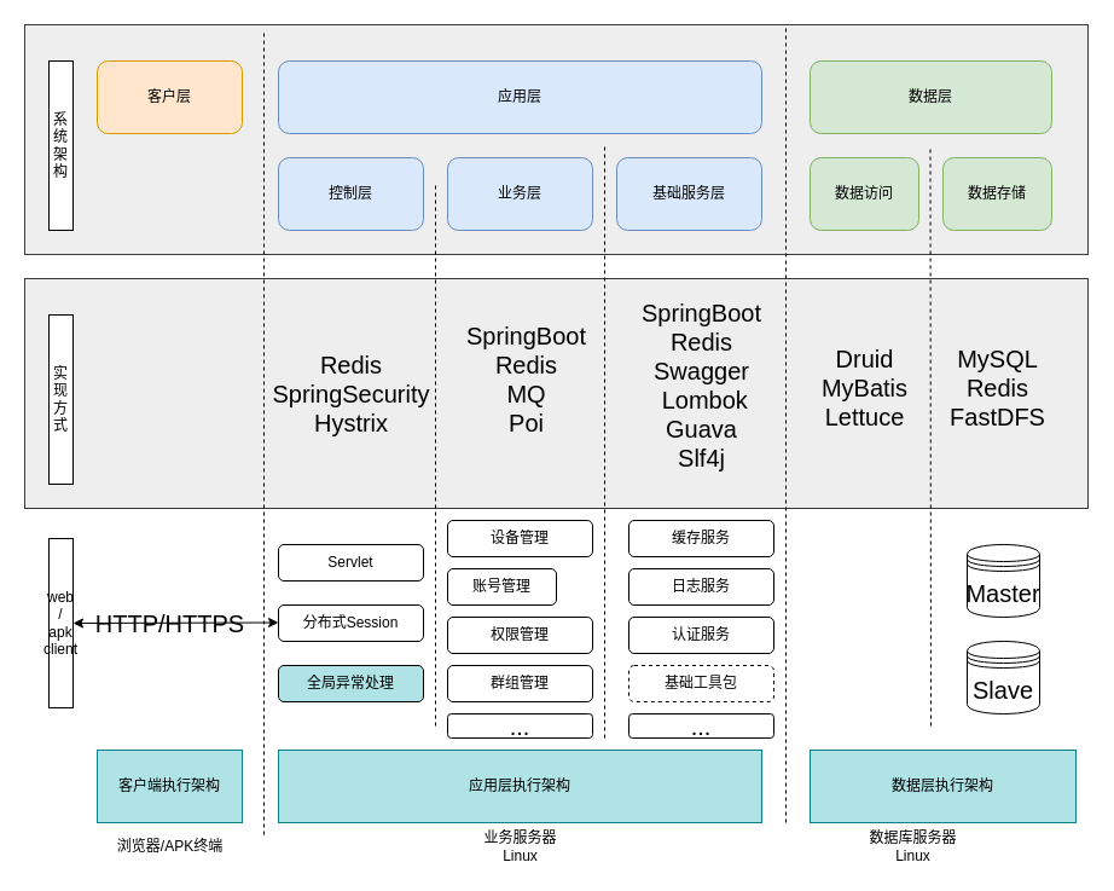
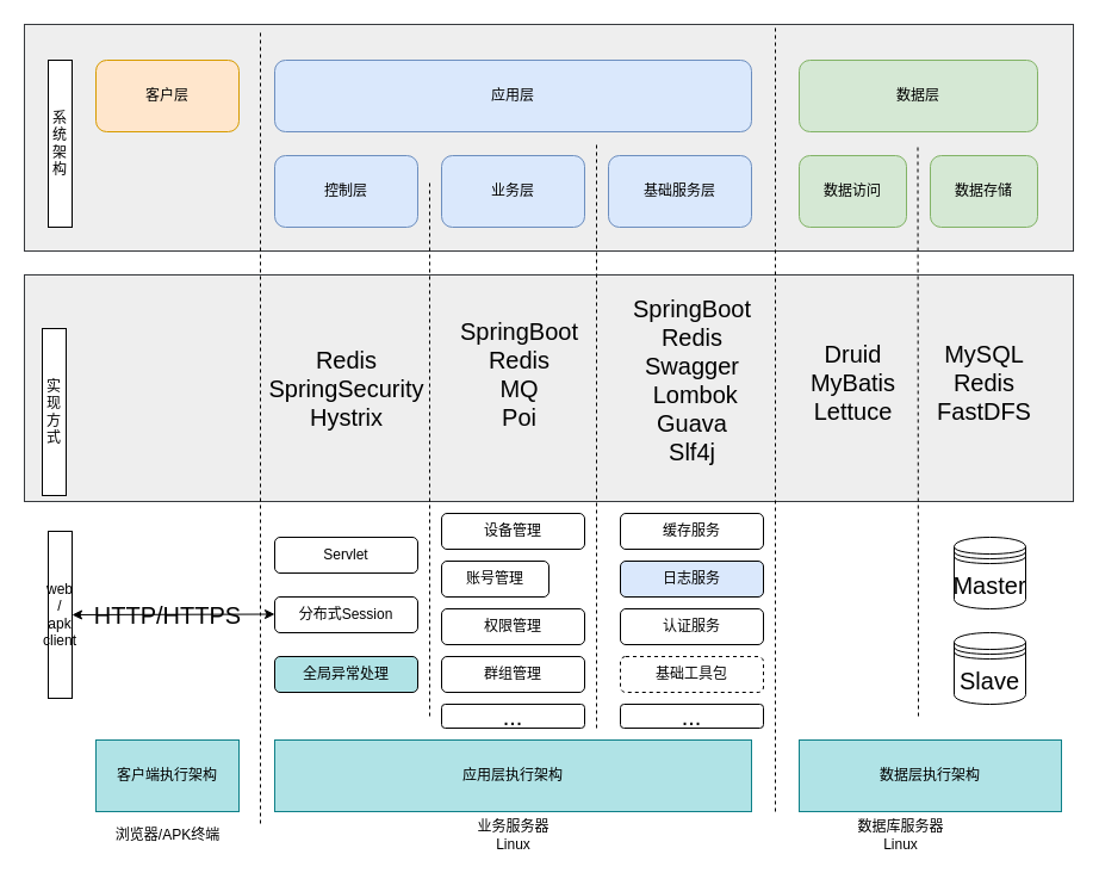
  <mxCell id="0" />
  <mxCell id="1" parent="0" />
  <mxCell id="2" value="" style="rounded=0;whiteSpace=wrap;html=1;fillColor=#eeeeee;strokeColor=#36393d;" parent="1" vertex="1"><mxGeometry x="20" y="230" width="880" height="190" as="geometry" /></mxCell>
  <mxCell id="3" value="" style="rounded=0;whiteSpace=wrap;html=1;fillColor=#eeeeee;strokeColor=#36393d;" parent="1" vertex="1"><mxGeometry x="20" y="20" width="880" height="190" as="geometry" /></mxCell>
  <mxCell id="4" value="客户层" style="rounded=1;whiteSpace=wrap;html=1;fillColor=#ffe6cc;strokeColor=#d79b00;" parent="1" vertex="1"><mxGeometry x="80" y="50" width="120" height="60" as="geometry" /></mxCell>
  <mxCell id="5" value="应用层" style="rounded=1;whiteSpace=wrap;html=1;fillColor=#dae8fc;strokeColor=#6c8ebf;" parent="1" vertex="1"><mxGeometry x="230" y="50" width="400" height="60" as="geometry" /></mxCell>
  <mxCell id="6" value="数据层" style="rounded=1;whiteSpace=wrap;html=1;fillColor=#d5e8d4;strokeColor=#82b366;" parent="1" vertex="1"><mxGeometry x="670" y="50" width="200" height="60" as="geometry" /></mxCell>
  <mxCell id="7" value="控制层" style="rounded=1;whiteSpace=wrap;html=1;fillColor=#dae8fc;strokeColor=#6c8ebf;" parent="1" vertex="1"><mxGeometry x="230" y="130" width="120" height="60" as="geometry" /></mxCell>
  <mxCell id="8" value="业务层" style="rounded=1;whiteSpace=wrap;html=1;fillColor=#dae8fc;strokeColor=#6c8ebf;" parent="1" vertex="1"><mxGeometry x="370" y="130" width="120" height="60" as="geometry" /></mxCell>
  <mxCell id="9" value="基础服务层" style="rounded=1;whiteSpace=wrap;html=1;fillColor=#dae8fc;strokeColor=#6c8ebf;" parent="1" vertex="1"><mxGeometry x="510" y="130" width="120" height="60" as="geometry" /></mxCell>
  <mxCell id="10" value="" style="endArrow=none;dashed=1;html=1;" parent="1" edge="1"><mxGeometry width="50" height="50" relative="1" as="geometry"><mxPoint x="218" y="690" as="sourcePoint" /><mxPoint x="218" y="25" as="targetPoint" /></mxGeometry></mxCell>
  <mxCell id="11" value="" style="endArrow=none;dashed=1;html=1;" parent="1" edge="1"><mxGeometry width="50" height="50" relative="1" as="geometry"><mxPoint x="650" y="680" as="sourcePoint" /><mxPoint x="650" y="23" as="targetPoint" /></mxGeometry></mxCell>
  <mxCell id="12" value="客户端执行架构" style="rounded=0;whiteSpace=wrap;html=1;fillColor=#b0e3e6;strokeColor=#0e8088;" parent="1" vertex="1"><mxGeometry x="80" y="620" width="120" height="60" as="geometry" /></mxCell>
  <mxCell id="13" value="应用层执行架构" style="rounded=0;whiteSpace=wrap;html=1;fillColor=#b0e3e6;strokeColor=#0e8088;" parent="1" vertex="1"><mxGeometry x="230" y="620" width="400" height="60" as="geometry" /></mxCell>
  <mxCell id="14" value="数据层执行架构" style="rounded=0;whiteSpace=wrap;html=1;fillColor=#b0e3e6;strokeColor=#0e8088;" parent="1" vertex="1"><mxGeometry x="670" y="620" width="220" height="60" as="geometry" /></mxCell>
  <mxCell id="15" value="浏览器/APK终端" style="text;html=1;align=center;verticalAlign=middle;resizable=0;points=[];autosize=1;" parent="1" vertex="1"><mxGeometry x="90" y="690" width="100" height="20" as="geometry" /></mxCell>
  <mxCell id="16" value="业务服务器&lt;br&gt;Linux" style="text;html=1;align=center;verticalAlign=middle;resizable=0;points=[];autosize=1;" parent="1" vertex="1"><mxGeometry x="390" y="685" width="80" height="30" as="geometry" /></mxCell>
  <mxCell id="17" value="数据库服务器&lt;br&gt;Linux" style="text;html=1;align=center;verticalAlign=middle;resizable=0;points=[];autosize=1;" parent="1" vertex="1"><mxGeometry x="710" y="685" width="90" height="30" as="geometry" /></mxCell>
  <mxCell id="18" value="数据访问" style="rounded=1;whiteSpace=wrap;html=1;fillColor=#d5e8d4;strokeColor=#82b366;" parent="1" vertex="1"><mxGeometry x="670" y="130" width="90" height="60" as="geometry" /></mxCell>
  <mxCell id="19" value="数据存储" style="rounded=1;whiteSpace=wrap;html=1;fillColor=#d5e8d4;strokeColor=#82b366;" parent="1" vertex="1"><mxGeometry x="780" y="130" width="90" height="60" as="geometry" /></mxCell>
  <mxCell id="20" value="系统架构" style="rounded=0;whiteSpace=wrap;html=1;horizontal=1;" parent="1" vertex="1"><mxGeometry x="40" y="50" width="20" height="140" as="geometry" /></mxCell>
- <mxCell id="21" value="实现方式" style="rounded=0;whiteSpace=wrap;html=1;horizontal=1;" parent="1" vertex="1"><mxGeometry x="40" y="260" width="20" height="140" as="geometry" /></mxCell>
+ <mxCell id="21" value="实现方式" style="rounded=0;whiteSpace=wrap;html=1;horizontal=1;" parent="1" vertex="1"><mxGeometry x="35" y="275" width="20" height="140" as="geometry" /></mxCell>
  <mxCell id="22" value="" style="endArrow=none;dashed=1;html=1;" parent="1" edge="1"><mxGeometry width="50" height="50" relative="1" as="geometry"><mxPoint x="360" y="600" as="sourcePoint" /><mxPoint x="360" y="150" as="targetPoint" /></mxGeometry></mxCell>
  <mxCell id="23" value="" style="endArrow=none;dashed=1;html=1;" parent="1" edge="1"><mxGeometry width="50" height="50" relative="1" as="geometry"><mxPoint x="500" y="610" as="sourcePoint" /><mxPoint x="500" y="120" as="targetPoint" /></mxGeometry></mxCell>
  <mxCell id="24" value="" style="endArrow=none;dashed=1;html=1;" parent="1" edge="1"><mxGeometry width="50" height="50" relative="1" as="geometry"><mxPoint x="770" y="600" as="sourcePoint" /><mxPoint x="769.5" y="120" as="targetPoint" /></mxGeometry></mxCell>
  <mxCell id="25" value="&lt;font style=&quot;font-size: 20px&quot;&gt;MySQL&lt;br&gt;Redis&lt;br&gt;FastDFS&lt;/font&gt;" style="text;html=1;align=center;verticalAlign=middle;resizable=0;points=[];autosize=1;" parent="1" vertex="1"><mxGeometry x="780" y="290" width="90" height="60" as="geometry" /></mxCell>
  <mxCell id="26" value="&lt;span style=&quot;font-size: 20px&quot;&gt;Druid&lt;/span&gt;&lt;br&gt;&lt;font style=&quot;font-size: 20px&quot;&gt;MyBatis&lt;br&gt;Lettuce&lt;br&gt;&lt;/font&gt;" style="text;html=1;align=center;verticalAlign=middle;resizable=0;points=[];autosize=1;" parent="1" vertex="1"><mxGeometry x="670" y="290" width="90" height="60" as="geometry" /></mxCell>
  <mxCell id="27" value="缓存服务" style="rounded=1;whiteSpace=wrap;html=1;" parent="1" vertex="1"><mxGeometry x="520" y="430" width="120" height="30" as="geometry" /></mxCell>
- <mxCell id="28" value="日志服务" style="rounded=1;whiteSpace=wrap;html=1;" parent="1" vertex="1"><mxGeometry x="520" y="470" width="120" height="30" as="geometry" /></mxCell>
+ <mxCell id="28" value="日志服务" style="rounded=1;whiteSpace=wrap;html=1;fillColor=#dae8fc;" parent="1" vertex="1"><mxGeometry x="520" y="470" width="120" height="30" as="geometry" /></mxCell>
  <mxCell id="29" value="认证服务" style="rounded=1;whiteSpace=wrap;html=1;" parent="1" vertex="1"><mxGeometry x="520" y="510" width="120" height="30" as="geometry" /></mxCell>
  <mxCell id="30" value="基础工具包" style="rounded=1;whiteSpace=wrap;html=1;dashed=1;" parent="1" vertex="1"><mxGeometry x="520" y="550" width="120" height="30" as="geometry" /></mxCell>
  <mxCell id="31" value="..." style="rounded=1;whiteSpace=wrap;html=1;fontSize=20;" parent="1" vertex="1"><mxGeometry x="520" y="590" width="120" height="20" as="geometry" /></mxCell>
  <mxCell id="32" value="&lt;font style=&quot;font-size: 20px&quot;&gt;SpringBoot&lt;br&gt;Redis&lt;br&gt;Swagger&lt;br&gt;&amp;nbsp;Lombok&lt;br&gt;Guava&lt;br&gt;Slf4j&lt;br&gt;&lt;br&gt;&lt;/font&gt;" style="text;html=1;align=center;verticalAlign=middle;resizable=0;points=[];autosize=1;" parent="1" vertex="1"><mxGeometry x="525" y="270" width="110" height="120" as="geometry" /></mxCell>
  <mxCell id="33" value="&lt;font style=&quot;font-size: 20px&quot;&gt;SpringBoot&lt;br&gt;Redis&lt;br&gt;MQ&lt;br&gt;Poi&lt;br&gt;&lt;br&gt;&lt;/font&gt;" style="text;html=1;align=center;verticalAlign=middle;resizable=0;points=[];autosize=1;" parent="1" vertex="1"><mxGeometry x="380" y="280" width="110" height="90" as="geometry" /></mxCell>
  <mxCell id="34" value="&lt;font style=&quot;font-size: 20px&quot;&gt;&lt;br&gt;Redis&lt;br&gt;SpringSecurity&lt;br&gt;Hystrix&lt;br&gt;&lt;br&gt;&lt;/font&gt;" style="text;html=1;align=center;verticalAlign=middle;resizable=0;points=[];autosize=1;" parent="1" vertex="1"><mxGeometry x="215" y="280" width="150" height="90" as="geometry" /></mxCell>
  <mxCell id="35" value="设备管理" style="rounded=1;whiteSpace=wrap;html=1;" parent="1" vertex="1"><mxGeometry x="370" y="430" width="120" height="30" as="geometry" /></mxCell>
  <mxCell id="36" value="账号管理" style="rounded=1;whiteSpace=wrap;html=1;" parent="1" vertex="1"><mxGeometry x="370" y="470" width="90" height="30" as="geometry" /></mxCell>
  <mxCell id="37" value="权限管理" style="rounded=1;whiteSpace=wrap;html=1;" parent="1" vertex="1"><mxGeometry x="370" y="510" width="120" height="30" as="geometry" /></mxCell>
  <mxCell id="38" value="群组管理" style="rounded=1;whiteSpace=wrap;html=1;" parent="1" vertex="1"><mxGeometry x="370" y="550" width="120" height="30" as="geometry" /></mxCell>
  <mxCell id="39" value="..." style="rounded=1;whiteSpace=wrap;html=1;fontSize=20;" parent="1" vertex="1"><mxGeometry x="370" y="590" width="120" height="20" as="geometry" /></mxCell>
  <mxCell id="40" value="Master" style="shape=datastore;whiteSpace=wrap;html=1;fontSize=20;" parent="1" vertex="1"><mxGeometry x="800" y="450" width="60" height="60" as="geometry" /></mxCell>
  <mxCell id="41" value="Slave" style="shape=datastore;whiteSpace=wrap;html=1;fontSize=20;" parent="1" vertex="1"><mxGeometry x="800" y="530" width="60" height="60" as="geometry" /></mxCell>
  <mxCell id="42" value="Servlet" style="rounded=1;whiteSpace=wrap;html=1;" parent="1" vertex="1"><mxGeometry x="230" y="450" width="120" height="30" as="geometry" /></mxCell>
  <mxCell id="43" value="分布式Session" style="rounded=1;whiteSpace=wrap;html=1;" parent="1" vertex="1"><mxGeometry x="230" y="500" width="120" height="30" as="geometry" /></mxCell>
  <mxCell id="44" value="全局异常处理" style="rounded=1;whiteSpace=wrap;html=1;fillColor=#b0e3e6;" parent="1" vertex="1"><mxGeometry x="230" y="550" width="120" height="30" as="geometry" /></mxCell>
  <mxCell id="45" value="" style="endArrow=classic;startArrow=classic;html=1;fontSize=20;" parent="1" edge="1"><mxGeometry width="50" height="50" relative="1" as="geometry"><mxPoint x="60" y="515" as="sourcePoint" /><mxPoint x="230" y="514.5" as="targetPoint" /></mxGeometry></mxCell>
  <mxCell id="46" value="HTTP/HTTPS" style="text;html=1;align=center;verticalAlign=middle;resizable=0;points=[];autosize=1;fontSize=20;" parent="1" vertex="1"><mxGeometry x="70" y="500" width="140" height="30" as="geometry" /></mxCell>
  <mxCell id="47" value="web&lt;br&gt;/&lt;br&gt;apk&lt;br&gt;client" style="rounded=0;whiteSpace=wrap;html=1;horizontal=1;" vertex="1" parent="1"><mxGeometry x="40" y="445" width="20" height="140" as="geometry" /></mxCell>
